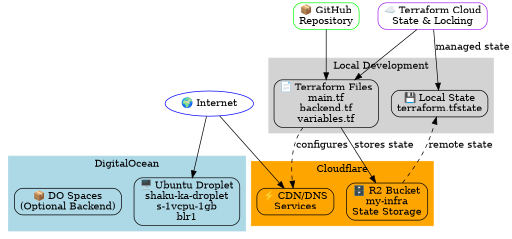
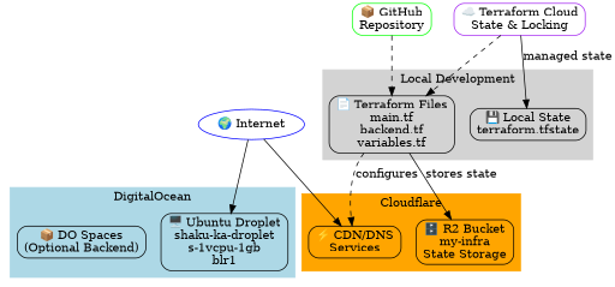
  digraph {
    rankdir=TB
    node [shape=box style=rounded]
    n1 [label="🖥️ Ubuntu Droplet\nshaku-ka-droplet\ns-1vcpu-1gb\nblr1"]
    n2 [label="📦 DO Spaces\n(Optional Backend)"]
    n3 [label="🗄️ R2 Bucket\nmy-infra\nState Storage"]
    n4 [label="⚡ CDN/DNS\nServices"]
    n5 [label="📄 Terraform Files\nmain.tf\nbackend.tf\nvariables.tf"]
    n6 [label="💾 Local State\nterraform.tfstate"]
    n7 [color=blue label="🌍 Internet" shape=ellipse]
    n8 [color=green label="📦 GitHub\nRepository"]
    n9 [color=purple label="☁️ Terraform Cloud\nState & Locking"]
    subgraph cluster_1 {
      color=lightblue
      label=DigitalOcean
      style=filled
      n1
      n2
    }
    subgraph cluster_2 {
      color=orange
      label=Cloudflare
      style=filled
      n3
      n4
    }
    subgraph cluster_3 {
      color=lightgray
      label="Local Development"
      style=filled
      n5
      n6
    }
-   n3 -> n6 [label="remote state" style=dashed]
    n5 -> n3 [label="stores state"]
    n5 -> n4 [label=configures style=dashed]
    n7 -> n1
    n7 -> n4
-   n8 -> n5
-   n9 -> n5 [style=solid]
+   n8 -> n5 [style=dashed]
+   n9 -> n5 [style=dashed]
    n9 -> n6 [label="managed state" style=solid]
  }
